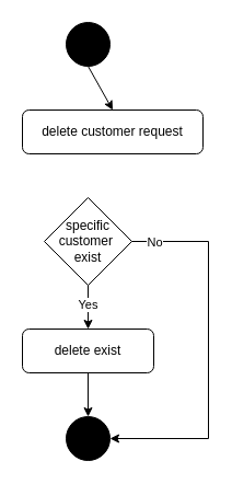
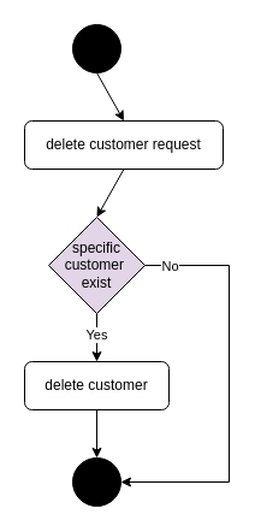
  <mxCell id="0" />
  <mxCell id="1" parent="0" />
  <mxCell id="2" value="" style="ellipse;whiteSpace=wrap;html=1;aspect=fixed;fillColor=#000000;" parent="1" vertex="1"><mxGeometry x="60" y="20" width="40" height="40" as="geometry" /></mxCell>
  <mxCell id="3" value="delete customer request" style="rounded=1;whiteSpace=wrap;html=1;" parent="1" vertex="1"><mxGeometry x="20" y="100" width="165" height="40" as="geometry" /></mxCell>
  <mxCell id="4" style="edgeStyle=orthogonalEdgeStyle;rounded=0;orthogonalLoop=1;jettySize=auto;html=1;entryX=1;entryY=0.5;entryDx=0;entryDy=0;" parent="1" target="11" edge="1"><mxGeometry relative="1" as="geometry"><mxPoint x="100" y="560" as="targetPoint" /><mxPoint x="110" y="220" as="sourcePoint" /><Array as="points"><mxPoint x="190" y="220" /><mxPoint x="190" y="400" /></Array></mxGeometry></mxCell>
  <mxCell id="5" value="No" style="edgeLabel;html=1;align=center;verticalAlign=middle;resizable=0;points=[];" parent="4" vertex="1" connectable="0"><mxGeometry x="-0.852" relative="1" as="geometry"><mxPoint x="4.19" as="offset" /></mxGeometry></mxCell>
- <mxCell id="6" value="specific customer&amp;nbsp; exist" style="rhombus;whiteSpace=wrap;html=1;" parent="1" vertex="1"><mxGeometry x="40" y="180" width="80" height="80" as="geometry" /></mxCell>
+ <mxCell id="6" value="specific customer&amp;nbsp; exist" style="rhombus;whiteSpace=wrap;html=1;fillColor=#e1d5e7;" parent="1" vertex="1"><mxGeometry x="40" y="180" width="80" height="80" as="geometry" /></mxCell>
  <mxCell id="7" value="" style="endArrow=classic;html=1;exitX=0.5;exitY=1;exitDx=0;exitDy=0;entryX=0.5;entryY=0;entryDx=0;entryDy=0;" parent="1" source="2" target="3" edge="1"><mxGeometry width="50" height="50" relative="1" as="geometry"><mxPoint x="50" y="290" as="sourcePoint" /><mxPoint x="79" y="90" as="targetPoint" /></mxGeometry></mxCell>
+ <mxCell id="8" value="" style="endArrow=classic;html=1;entryX=0.5;entryY=0;entryDx=0;entryDy=0;exitX=0.5;exitY=1;exitDx=0;exitDy=0;" parent="1" source="3" target="6" edge="1"><mxGeometry width="50" height="50" relative="1" as="geometry"><mxPoint x="90" y="150" as="sourcePoint" /><mxPoint x="100" y="150" as="targetPoint" /></mxGeometry></mxCell>
  <mxCell id="9" value="" style="endArrow=classic;html=1;entryX=0.5;entryY=0;entryDx=0;entryDy=0;exitX=0.5;exitY=1;exitDx=0;exitDy=0;" parent="1" source="6" edge="1"><mxGeometry width="50" height="50" relative="1" as="geometry"><mxPoint x="80" y="260" as="sourcePoint" /><mxPoint x="80" y="300" as="targetPoint" /></mxGeometry></mxCell>
  <mxCell id="10" value="Yes" style="edgeLabel;html=1;align=center;verticalAlign=middle;resizable=0;points=[];" parent="9" vertex="1" connectable="0"><mxGeometry x="-0.152" relative="1" as="geometry"><mxPoint x="-0.21" as="offset" /></mxGeometry></mxCell>
  <mxCell id="11" value="" style="ellipse;whiteSpace=wrap;html=1;aspect=fixed;fillColor=#000000;" parent="1" vertex="1"><mxGeometry x="60" y="380" width="40" height="40" as="geometry" /></mxCell>
  <mxCell id="12" style="edgeStyle=orthogonalEdgeStyle;rounded=0;orthogonalLoop=1;jettySize=auto;html=1;entryX=0.5;entryY=0;entryDx=0;entryDy=0;" parent="1" source="13" target="11" edge="1"><mxGeometry relative="1" as="geometry" /></mxCell>
- <mxCell id="13" value="delete exist" style="rounded=1;whiteSpace=wrap;html=1;" parent="1" vertex="1"><mxGeometry x="20" y="300" width="120" height="40" as="geometry" /></mxCell>
+ <mxCell id="13" value="delete customer" style="rounded=1;whiteSpace=wrap;html=1;" parent="1" vertex="1"><mxGeometry x="20" y="300" width="120" height="40" as="geometry" /></mxCell>
